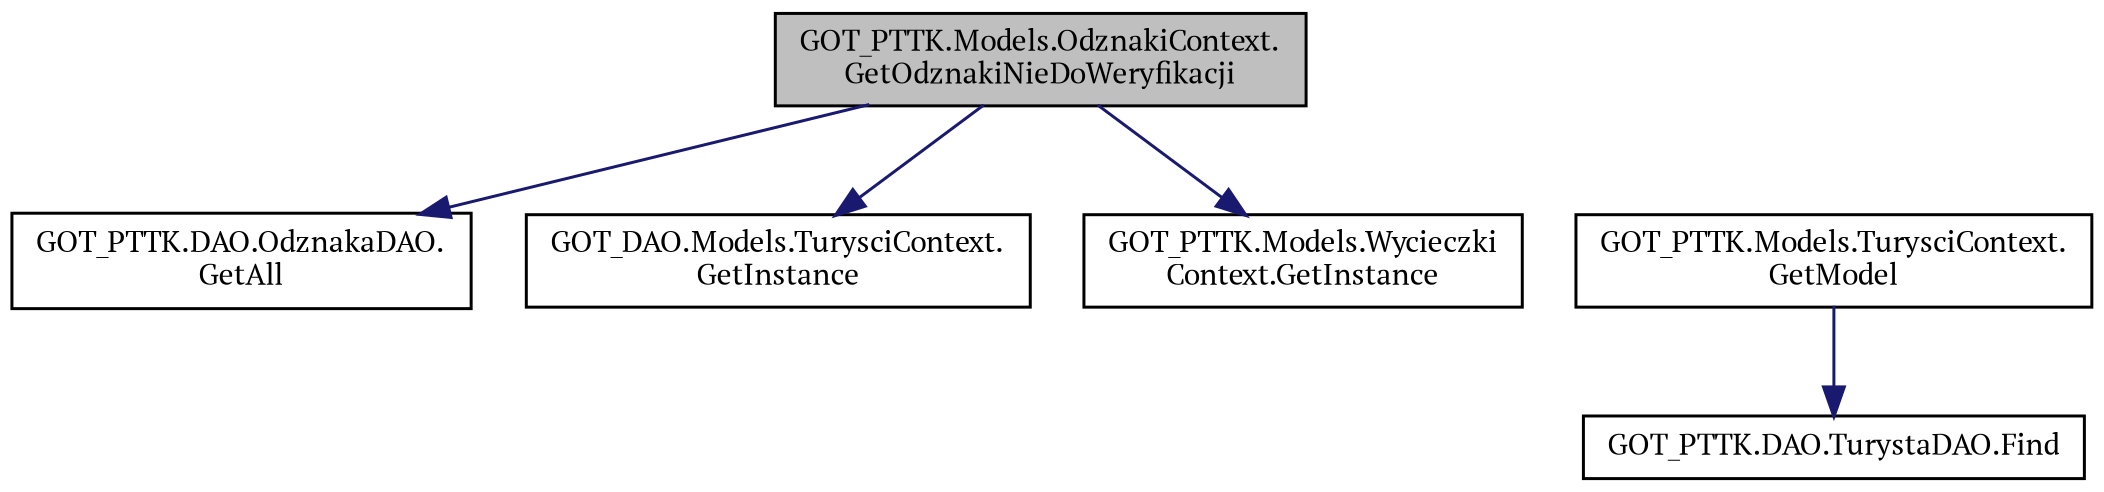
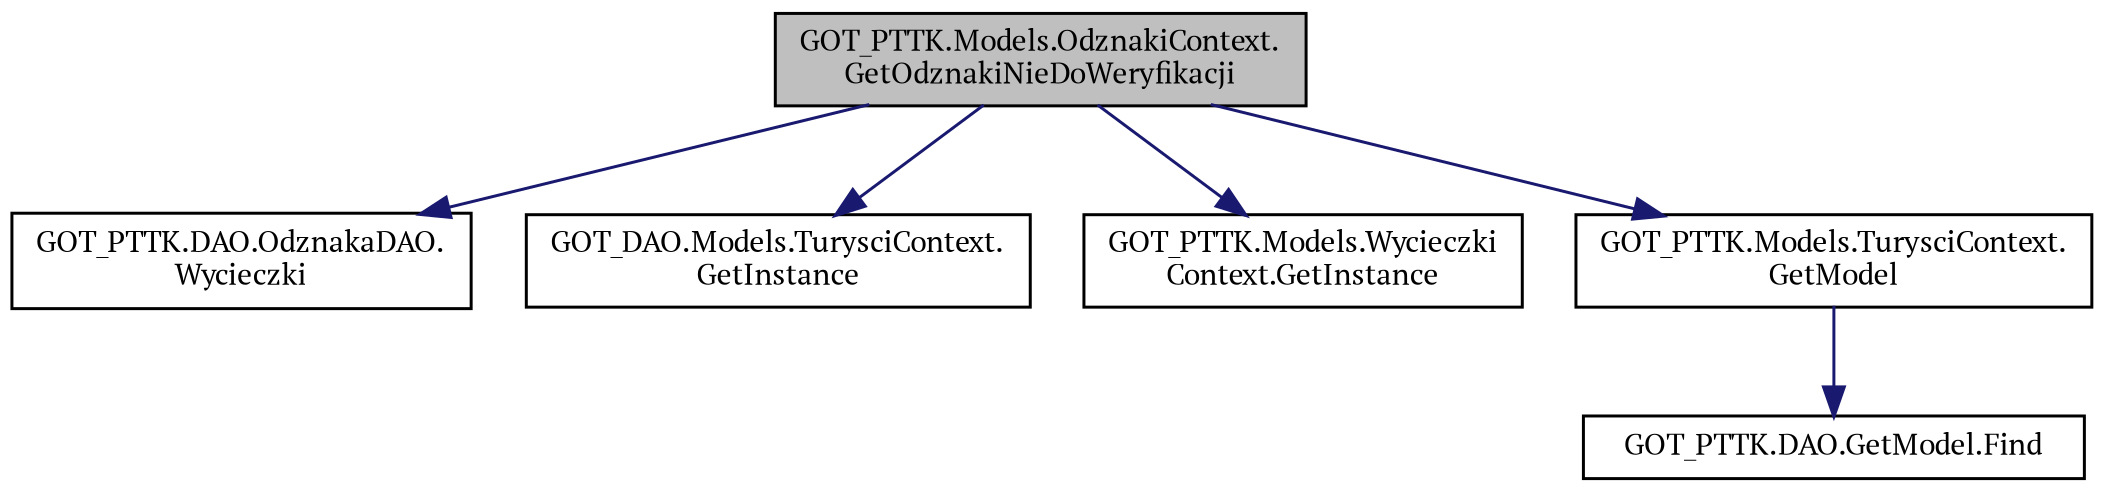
  digraph {
    fontname="PT Serif"
    rankdir=TB
    node [color=black fillcolor=white fontname="PT Serif" fontsize=10 shape=record style=filled]
    edge [color=midnightblue fontname="PT Serif" fontsize=10 labelfontname=Helvetica labelfontsize=10 style=solid]
    n1 [fillcolor=grey75 fontcolor=black height=0.2 label="GOT_PTTK.Models.OdznakiContext.\lGetOdznakiNieDoWeryfikacji" width=0.4]
-   n2 [height=0.2 label="GOT_PTTK.DAO.OdznakaDAO.\lGetAll" width=0.4]
+   n2 [height=0.2 label="GOT_PTTK.DAO.OdznakaDAO.\lWycieczki" width=0.4]
    n3 [height=0.2 label="GOT_DAO.Models.TurysciContext.\lGetInstance" width=0.4]
    n4 [height=0.2 label="GOT_PTTK.Models.Wycieczki\lContext.GetInstance" width=0.4]
    n5 [height=0.2 label="GOT_PTTK.Models.TurysciContext.\lGetModel" width=0.4]
-   n6 [height=0.2 label="GOT_PTTK.DAO.TurystaDAO.Find" width=0.4]
+   n6 [height=0.2 label="GOT_PTTK.DAO.GetModel.Find" width=0.4]
    n1 -> n2
    n1 -> n3
    n1 -> n4
+   n1 -> n5
    n5 -> n6
  }
